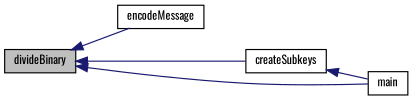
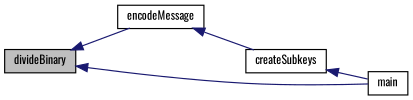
  digraph {
    fontname=Oswald
    rankdir=LR
    node [color=black fillcolor=white fontname=Oswald fontsize=10 shape=record style=filled]
    edge [color=midnightblue dir=back fontname=Oswald fontsize=10 labelfontname=Helvetica labelfontsize=10 style=solid]
    n1 [fillcolor=grey75 fontcolor=black height=0.2 label=divideBinary width=0.4]
    n2 [height=0.2 label=encodeMessage width=0.4]
    n3 [height=0.2 label=createSubkeys width=0.4]
    n4 [height=0.2 label=main width=0.4]
    n1 -> n2
-   n1 -> n3
+   n2 -> n3
    n1 -> n4
    n3 -> n4
  }
